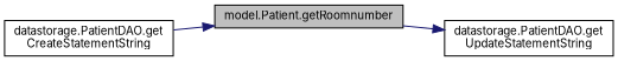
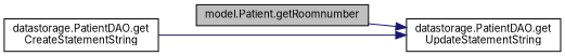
  digraph {
    fontname=Inter
    rankdir=RL
    node [color=black fillcolor=white fontname=Inter fontsize=10 shape=record style=filled]
    edge [color=midnightblue dir=back fontname=Inter fontsize=10 labelfontname=Helvetica labelfontsize=10 style=solid]
    n1 [fillcolor=grey75 fontcolor=black height=0.2 label="model.Patient.getRoomnumber" width=0.4]
    n2 [height=0.2 label="datastorage.PatientDAO.get\lCreateStatementString" width=0.4]
    n3 [height=0.2 label="datastorage.PatientDAO.get\lUpdateStatementString" width=0.4]
-   n1 -> n2
+   n3 -> n2
    n3 -> n1
  }
